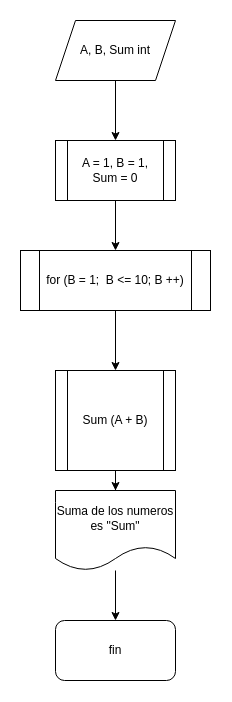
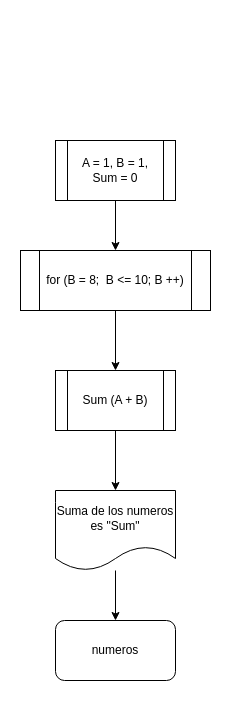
  <mxCell id="0" />
  <mxCell id="1" parent="0" />
- <mxCell id="2" style="edgeStyle=orthogonalEdgeStyle;rounded=0;orthogonalLoop=1;jettySize=auto;html=1;entryX=0.5;entryY=0;entryDx=0;entryDy=0;" edge="1" parent="1" source="3" target="5"><mxGeometry relative="1" as="geometry" /></mxCell>
- <mxCell id="3" value="A, B, Sum int" style="shape=parallelogram;perimeter=parallelogramPerimeter;whiteSpace=wrap;html=1;fixedSize=1;" vertex="1" parent="1"><mxGeometry x="55" y="20" width="120" height="60" as="geometry" /></mxCell>
  <mxCell id="4" style="edgeStyle=orthogonalEdgeStyle;rounded=0;orthogonalLoop=1;jettySize=auto;html=1;entryX=0.5;entryY=0;entryDx=0;entryDy=0;" edge="1" parent="1" source="5" target="7"><mxGeometry relative="1" as="geometry" /></mxCell>
  <mxCell id="5" value="A = 1, B = 1, Sum = 0" style="shape=process;whiteSpace=wrap;html=1;backgroundOutline=1;" vertex="1" parent="1"><mxGeometry x="55" y="140" width="120" height="60" as="geometry" /></mxCell>
  <mxCell id="6" style="edgeStyle=orthogonalEdgeStyle;rounded=0;orthogonalLoop=1;jettySize=auto;html=1;entryX=0.5;entryY=0;entryDx=0;entryDy=0;" edge="1" parent="1" source="7" target="9"><mxGeometry relative="1" as="geometry" /></mxCell>
- <mxCell id="7" value="for (B = 1;&amp;nbsp; B &amp;lt;= 10; B ++)" style="shape=process;whiteSpace=wrap;html=1;backgroundOutline=1;" vertex="1" parent="1"><mxGeometry x="20" y="250" width="190" height="60" as="geometry" /></mxCell>
+ <mxCell id="7" value="for (B = 8;&amp;nbsp; B &amp;lt;= 10; B ++)" style="shape=process;whiteSpace=wrap;html=1;backgroundOutline=1;" vertex="1" parent="1"><mxGeometry x="20" y="250" width="190" height="60" as="geometry" /></mxCell>
  <mxCell id="8" style="edgeStyle=orthogonalEdgeStyle;rounded=0;orthogonalLoop=1;jettySize=auto;html=1;entryX=0.5;entryY=0;entryDx=0;entryDy=0;" edge="1" parent="1" source="9" target="11"><mxGeometry relative="1" as="geometry" /></mxCell>
- <mxCell id="9" value="Sum (A + B)" style="shape=process;whiteSpace=wrap;html=1;backgroundOutline=1;" vertex="1" parent="1"><mxGeometry x="55" y="370" width="120" height="100" as="geometry" /></mxCell>
+ <mxCell id="9" value="Sum (A + B)" style="shape=process;whiteSpace=wrap;html=1;backgroundOutline=1;" vertex="1" parent="1"><mxGeometry x="55" y="370" width="120" height="60" as="geometry" /></mxCell>
  <mxCell id="10" style="edgeStyle=orthogonalEdgeStyle;rounded=0;orthogonalLoop=1;jettySize=auto;html=1;entryX=0.5;entryY=0;entryDx=0;entryDy=0;" edge="1" parent="1" source="11" target="12"><mxGeometry relative="1" as="geometry" /></mxCell>
  <mxCell id="11" value="Suma de los numeros es &quot;Sum&quot;" style="shape=document;whiteSpace=wrap;html=1;boundedLbl=1;" vertex="1" parent="1"><mxGeometry x="55" y="490" width="120" height="80" as="geometry" /></mxCell>
- <mxCell id="12" value="fin" style="rounded=1;whiteSpace=wrap;html=1;" vertex="1" parent="1"><mxGeometry x="55" y="620" width="120" height="60" as="geometry" /></mxCell>
+ <mxCell id="12" value="numeros" style="rounded=1;whiteSpace=wrap;html=1;" vertex="1" parent="1"><mxGeometry x="55" y="620" width="120" height="60" as="geometry" /></mxCell>
